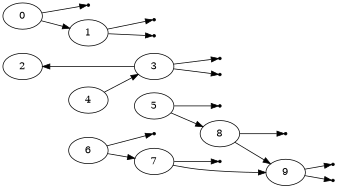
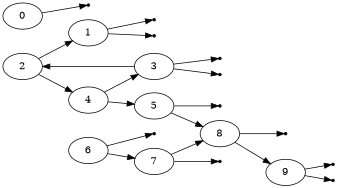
  digraph {
    rankdir=LR
    node [shape=point]
    0 [shape=""]
    null_0_left
    2 [shape=""]
    1 [shape=""]
    4 [shape=""]
    null_1_left
    null_1_right
    3 [shape=""]
    5 [shape=""]
    null_3_left
    null_3_right
    null_5_left
    8 [shape=""]
    6 [shape=""]
    null_6_left
    7 [shape=""]
    null_7_left
    null_8_left
    9 [shape=""]
    null_9_left
    null_9_right
    0 -> null_0_left
-   0 -> 1
+   2 -> 1
+   2 -> 4
    1 -> null_1_left
    1 -> null_1_right
    4 -> 3
+   4 -> 5
    3 -> 2
    3 -> null_3_left
    3 -> null_3_right
    5 -> null_5_left
    5 -> 8
    8 -> null_8_left
    8 -> 9
    6 -> null_6_left
    6 -> 7
-   7 -> 9
+   7 -> 8
    7 -> null_7_left
    9 -> null_9_left
    9 -> null_9_right
  }
